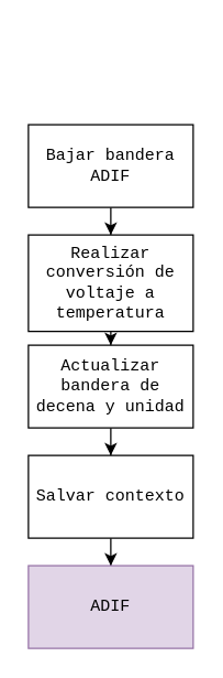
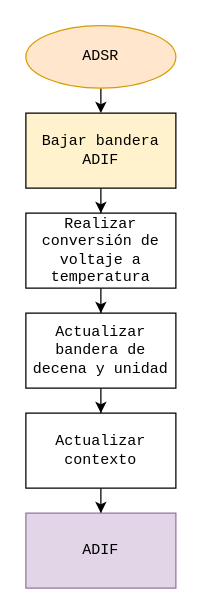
  <mxCell id="0" />
  <mxCell id="1" parent="0" />
+ <mxCell id="2" style="edgeStyle=orthogonalEdgeStyle;rounded=0;orthogonalLoop=1;jettySize=auto;html=1;exitX=0.5;exitY=1;exitDx=0;exitDy=0;entryX=0.5;entryY=0;entryDx=0;entryDy=0;fontFamily=Courier New;" edge="1" parent="1" source="3" target="5"><mxGeometry relative="1" as="geometry" /></mxCell>
+ <mxCell id="3" value="ADSR" style="ellipse;whiteSpace=wrap;html=1;fillColor=#ffe6cc;strokeColor=#d79b00;fontFamily=Courier New;" vertex="1" parent="1"><mxGeometry x="20" y="20" width="120" height="50" as="geometry" /></mxCell>
  <mxCell id="4" style="edgeStyle=orthogonalEdgeStyle;rounded=0;orthogonalLoop=1;jettySize=auto;html=1;entryX=0.5;entryY=0;entryDx=0;entryDy=0;fontFamily=Courier New;" edge="1" parent="1" source="5" target="7"><mxGeometry relative="1" as="geometry" /></mxCell>
- <mxCell id="5" value="Bajar bandera ADIF" style="rounded=0;whiteSpace=wrap;html=1;fontFamily=Courier New;" vertex="1" parent="1"><mxGeometry x="20" y="90" width="120" height="60" as="geometry" /></mxCell>
+ <mxCell id="5" value="Bajar bandera ADIF" style="rounded=0;whiteSpace=wrap;html=1;fontFamily=Courier New;fillColor=#fff2cc;" vertex="1" parent="1"><mxGeometry x="20" y="90" width="120" height="60" as="geometry" /></mxCell>
  <mxCell id="6" style="edgeStyle=orthogonalEdgeStyle;rounded=0;orthogonalLoop=1;jettySize=auto;html=1;entryX=0.5;entryY=0;entryDx=0;entryDy=0;fontFamily=Courier New;" edge="1" parent="1" source="7" target="9"><mxGeometry relative="1" as="geometry" /></mxCell>
- <mxCell id="7" value="Realizar conversión de voltaje a temperatura" style="rounded=0;whiteSpace=wrap;html=1;fontFamily=Courier New;" vertex="1" parent="1"><mxGeometry x="20" y="170" width="120" height="70" as="geometry" /></mxCell>
+ <mxCell id="7" value="Realizar conversión de voltaje a temperatura" style="rounded=0;whiteSpace=wrap;html=1;fontFamily=Courier New;" vertex="1" parent="1"><mxGeometry x="20" y="170" width="120" height="60" as="geometry" /></mxCell>
  <mxCell id="8" style="edgeStyle=orthogonalEdgeStyle;rounded=0;orthogonalLoop=1;jettySize=auto;html=1;entryX=0.5;entryY=0;entryDx=0;entryDy=0;fontFamily=Courier New;" edge="1" parent="1" source="9" target="11"><mxGeometry relative="1" as="geometry" /></mxCell>
  <mxCell id="9" value="Actualizar bandera de decena y unidad" style="rounded=0;whiteSpace=wrap;html=1;fontFamily=Courier New;" vertex="1" parent="1"><mxGeometry x="20" y="250" width="120" height="60" as="geometry" /></mxCell>
  <mxCell id="10" style="edgeStyle=orthogonalEdgeStyle;rounded=0;orthogonalLoop=1;jettySize=auto;html=1;entryX=0.5;entryY=0;entryDx=0;entryDy=0;fontFamily=Courier New;" edge="1" parent="1" source="11" target="12"><mxGeometry relative="1" as="geometry" /></mxCell>
- <mxCell id="11" value="Salvar contexto" style="rounded=0;whiteSpace=wrap;html=1;fontFamily=Courier New;" vertex="1" parent="1"><mxGeometry x="20" y="330" width="120" height="60" as="geometry" /></mxCell>
+ <mxCell id="11" value="Actualizar contexto" style="rounded=0;whiteSpace=wrap;html=1;fontFamily=Courier New;" vertex="1" parent="1"><mxGeometry x="20" y="330" width="120" height="60" as="geometry" /></mxCell>
  <mxCell id="12" value="ADIF" style="rounded=0;whiteSpace=wrap;html=1;fontFamily=Courier New;fillColor=#e1d5e7;strokeColor=#9673a6;" vertex="1" parent="1"><mxGeometry x="20" y="410" width="120" height="60" as="geometry" /></mxCell>
